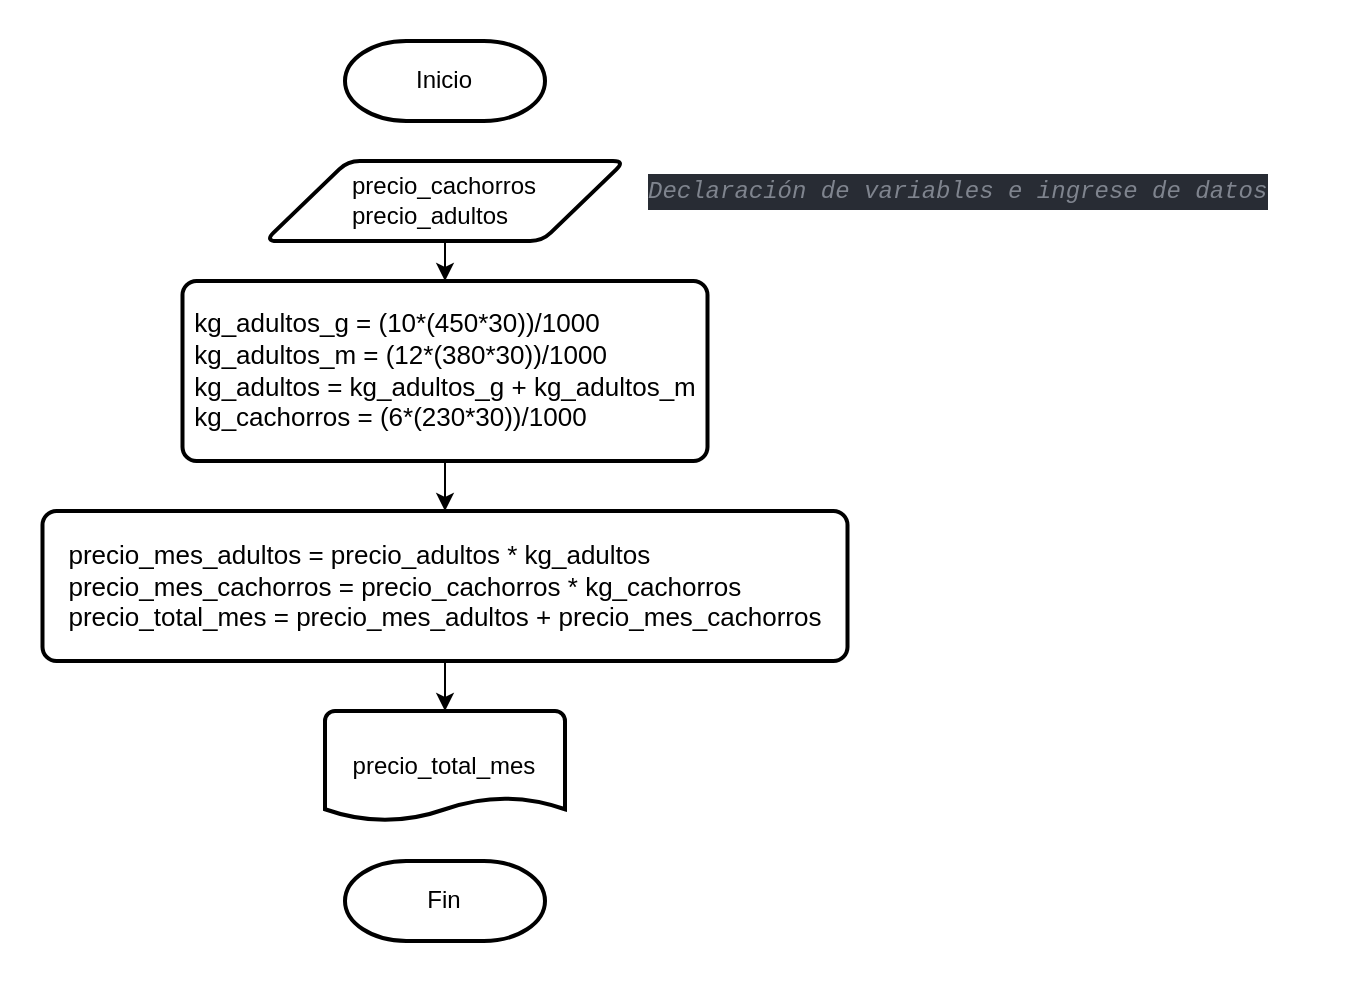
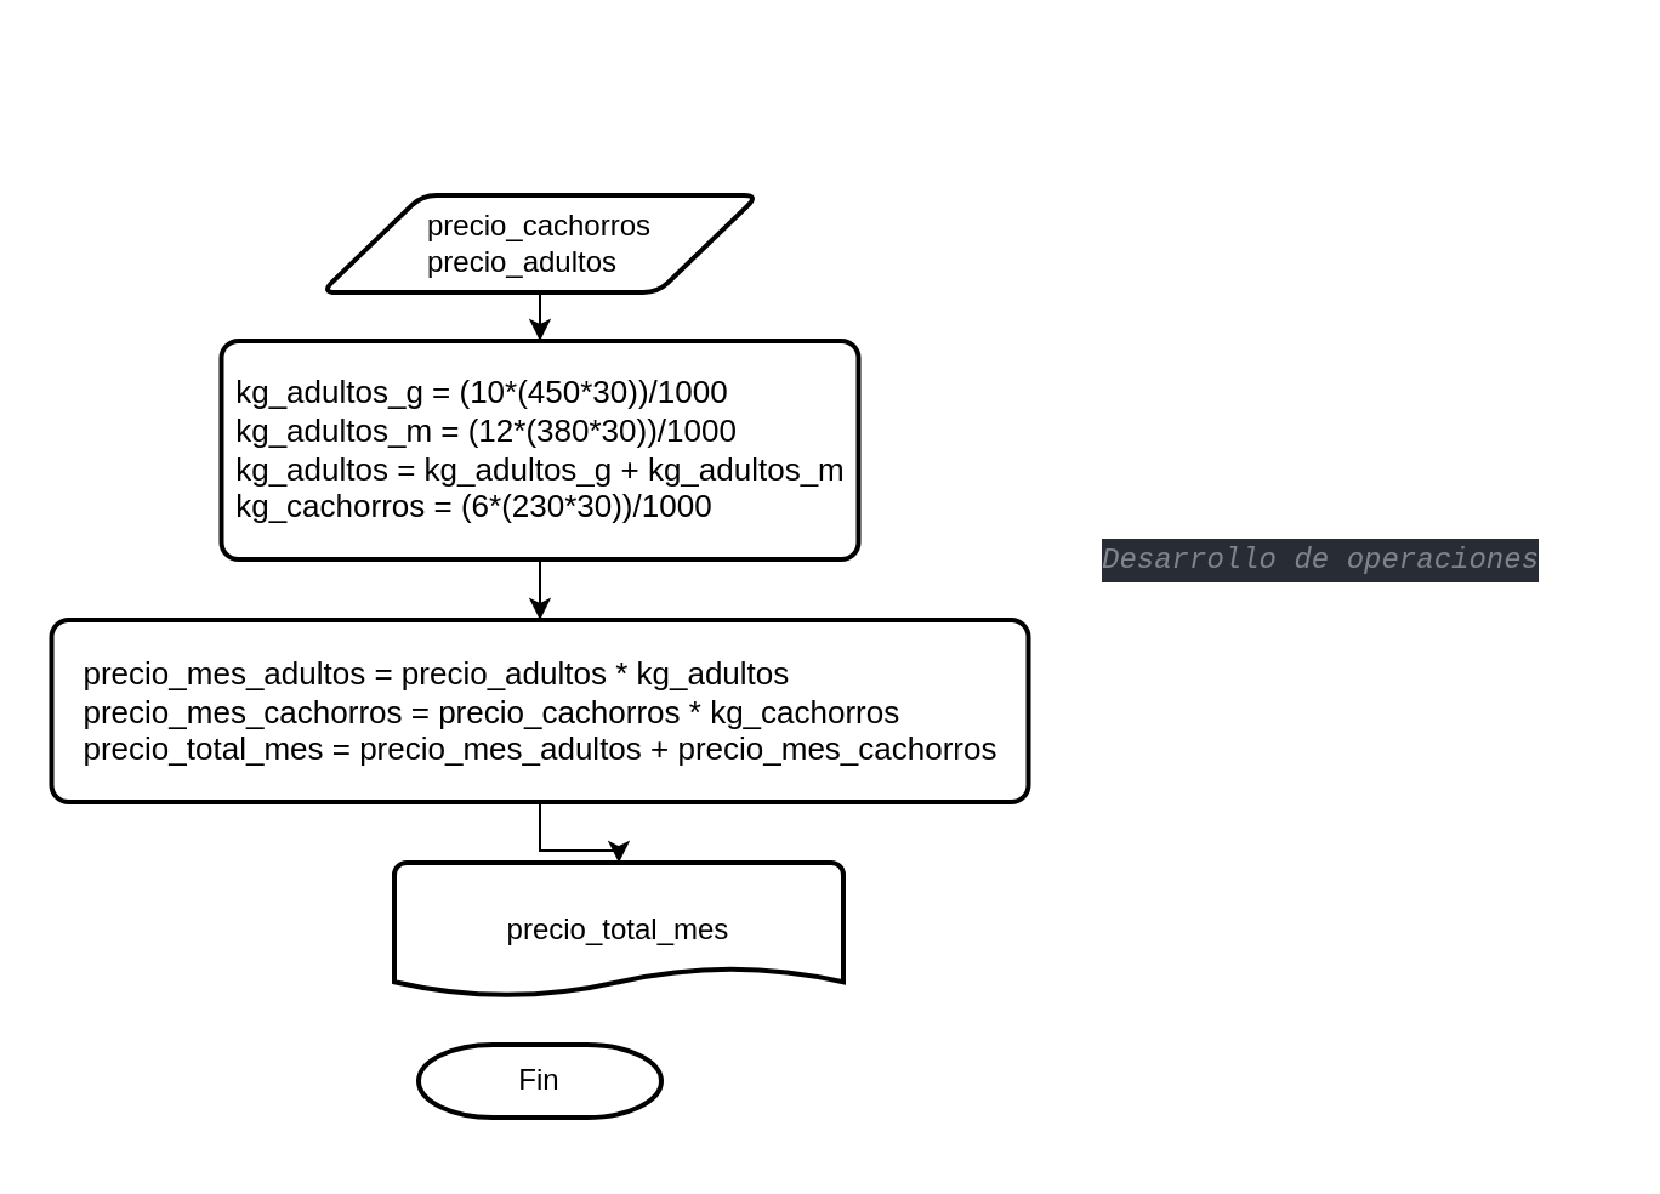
  <mxCell id="0" />
  <mxCell id="1" parent="0" />
- <mxCell id="2" value="Inicio" style="strokeWidth=2;html=1;shape=mxgraph.flowchart.terminator;whiteSpace=wrap;" vertex="1" parent="1"><mxGeometry x="172" y="20" width="100" height="40" as="geometry" /></mxCell>
  <mxCell id="3" value="&lt;div style=&quot;text-align: start;&quot;&gt;precio_cachorros&lt;/div&gt;&lt;div style=&quot;text-align: start;&quot;&gt;precio_adultos&lt;/div&gt;" style="shape=parallelogram;html=1;strokeWidth=2;perimeter=parallelogramPerimeter;whiteSpace=wrap;rounded=1;arcSize=12;size=0.23;" vertex="1" parent="1"><mxGeometry x="132" y="80" width="180" height="40" as="geometry" /></mxCell>
- <mxCell id="4" value="precio_total_mes" style="strokeWidth=2;html=1;shape=mxgraph.flowchart.document2;whiteSpace=wrap;size=0.214;" vertex="1" parent="1"><mxGeometry x="162" y="355" width="120" height="55" as="geometry" /></mxCell>
- <mxCell id="5" value="Fin" style="strokeWidth=2;html=1;shape=mxgraph.flowchart.terminator;whiteSpace=wrap;" vertex="1" parent="1"><mxGeometry x="172" y="430" width="100" height="40" as="geometry" /></mxCell>
+ <mxCell id="4" value="precio_total_mes" style="strokeWidth=2;html=1;shape=mxgraph.flowchart.document2;whiteSpace=wrap;size=0.214;" vertex="1" parent="1"><mxGeometry x="162" y="355" width="185" height="55" as="geometry" /></mxCell>
+ <mxCell id="5" value="Fin" style="strokeWidth=2;html=1;shape=mxgraph.flowchart.terminator;whiteSpace=wrap;" vertex="1" parent="1"><mxGeometry x="172" y="430" width="100" height="30" as="geometry" /></mxCell>
  <mxCell id="6" value="" style="endArrow=classic;html=1;rounded=0;exitX=0.5;exitY=1;exitDx=0;exitDy=0;entryX=0.5;entryY=0;entryDx=0;entryDy=0;" edge="1" parent="1" source="3" target="9"><mxGeometry width="50" height="50" relative="1" as="geometry"><mxPoint x="368" y="240" as="sourcePoint" /><mxPoint x="222" y="260" as="targetPoint" /></mxGeometry></mxCell>
- <mxCell id="7" value="&lt;meta charset=&quot;utf-8&quot;&gt;&lt;div style=&quot;font-style: normal; font-variant-caps: normal; font-weight: normal; letter-spacing: normal; text-align: start; text-indent: 0px; text-transform: none; word-spacing: 0px; -webkit-text-stroke-width: 0px; text-decoration: none; color: rgb(171, 178, 191); background-color: rgb(40, 44, 52); font-family: &amp;quot;Fira Code&amp;quot;, &amp;quot;Menlo for Powerline&amp;quot;, Menlo, Monaco, &amp;quot;Courier New&amp;quot;, monospace; font-size: 12px; line-height: 18px;&quot;&gt;&lt;div&gt;&lt;span style=&quot;color: rgb(127, 132, 142); font-style: italic;&quot;&gt;Declaración de variables e ingrese de datos&lt;/span&gt;&lt;/div&gt;&lt;/div&gt;" style="text;whiteSpace=wrap;html=1;" vertex="1" parent="1"><mxGeometry x="322" y="80" width="340" height="40" as="geometry" /></mxCell>
  <mxCell id="8" style="edgeStyle=orthogonalEdgeStyle;rounded=0;orthogonalLoop=1;jettySize=auto;html=1;exitX=0.5;exitY=1;exitDx=0;exitDy=0;entryX=0.5;entryY=0;entryDx=0;entryDy=0;entryPerimeter=0;" edge="1" parent="1" source="11" target="4"><mxGeometry relative="1" as="geometry" /></mxCell>
  <mxCell id="9" value="&lt;div style=&quot;text-align: start;&quot;&gt;&lt;font style=&quot;font-size: 13px;&quot;&gt;kg_adultos_g = (10*(450*30))/1000&lt;/font&gt;&lt;br&gt;&lt;/div&gt;&lt;div style=&quot;text-align: start;&quot;&gt;&lt;font style=&quot;font-size: 13px;&quot;&gt;kg_adultos_m = (12*(380*30))/1000&lt;/font&gt;&lt;/div&gt;&lt;div style=&quot;text-align: start;&quot;&gt;&lt;font style=&quot;font-size: 13px;&quot;&gt;kg_adultos = kg_adultos_g + kg_adultos_m&lt;/font&gt;&lt;/div&gt;&lt;div style=&quot;text-align: start;&quot;&gt;&lt;font style=&quot;font-size: 13px;&quot;&gt;kg_cachorros = (6*(230*30))/1000&lt;/font&gt;&lt;/div&gt;" style="rounded=1;whiteSpace=wrap;html=1;absoluteArcSize=1;arcSize=14;strokeWidth=2;" vertex="1" parent="1"><mxGeometry x="90.75" y="140" width="262.5" height="90" as="geometry" /></mxCell>
+ <mxCell id="10" value="&lt;div style=&quot;font-style: normal; font-variant-caps: normal; font-weight: normal; letter-spacing: normal; text-align: start; text-indent: 0px; text-transform: none; word-spacing: 0px; -webkit-text-stroke-width: 0px; text-decoration: none; color: rgb(171, 178, 191); background-color: rgb(40, 44, 52); font-family: &amp;quot;Fira Code&amp;quot;, &amp;quot;Menlo for Powerline&amp;quot;, Menlo, Monaco, &amp;quot;Courier New&amp;quot;, monospace; font-size: 12px; line-height: 18px;&quot;&gt;&lt;div&gt;&lt;span style=&quot;color: rgb(127, 132, 142); font-style: italic;&quot;&gt;Desarrollo de operaciones&lt;/span&gt;&lt;/div&gt;&lt;/div&gt;" style="text;whiteSpace=wrap;html=1;" vertex="1" parent="1"><mxGeometry x="452" y="215" width="210" height="40" as="geometry" /></mxCell>
  <mxCell id="11" value="&lt;div style=&quot;text-align: start;&quot;&gt;&lt;font size=&quot;2&quot;&gt;precio_mes_adultos = precio_adultos * kg_adultos&lt;/font&gt;&lt;/div&gt;&lt;div style=&quot;text-align: start;&quot;&gt;&lt;span style=&quot;font-size: small;&quot;&gt;precio_mes_cachorros = precio_cachorros * kg_cachorros&lt;/span&gt;&lt;font size=&quot;2&quot;&gt;&lt;br&gt;&lt;/font&gt;&lt;/div&gt;&lt;div style=&quot;text-align: start;&quot;&gt;&lt;span style=&quot;font-size: small;&quot;&gt;precio_total_mes = precio_mes_adultos + precio_mes_cachorros&lt;/span&gt;&lt;/div&gt;" style="rounded=1;whiteSpace=wrap;html=1;absoluteArcSize=1;arcSize=14;strokeWidth=2;" vertex="1" parent="1"><mxGeometry x="20.75" y="255" width="402.5" height="75" as="geometry" /></mxCell>
  <mxCell id="12" value="" style="endArrow=classic;html=1;rounded=0;exitX=0.5;exitY=1;exitDx=0;exitDy=0;entryX=0.5;entryY=0;entryDx=0;entryDy=0;" edge="1" parent="1" source="9" target="11"><mxGeometry width="50" height="50" relative="1" as="geometry"><mxPoint x="232" y="130" as="sourcePoint" /><mxPoint x="232" y="150" as="targetPoint" /></mxGeometry></mxCell>
